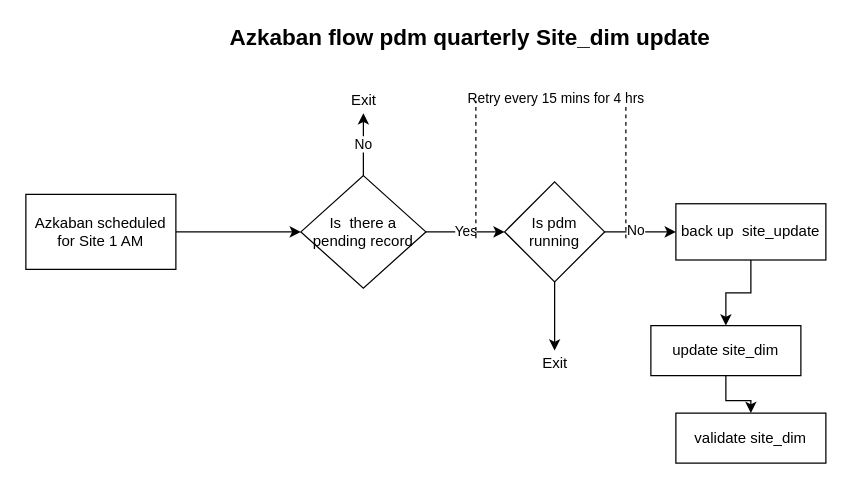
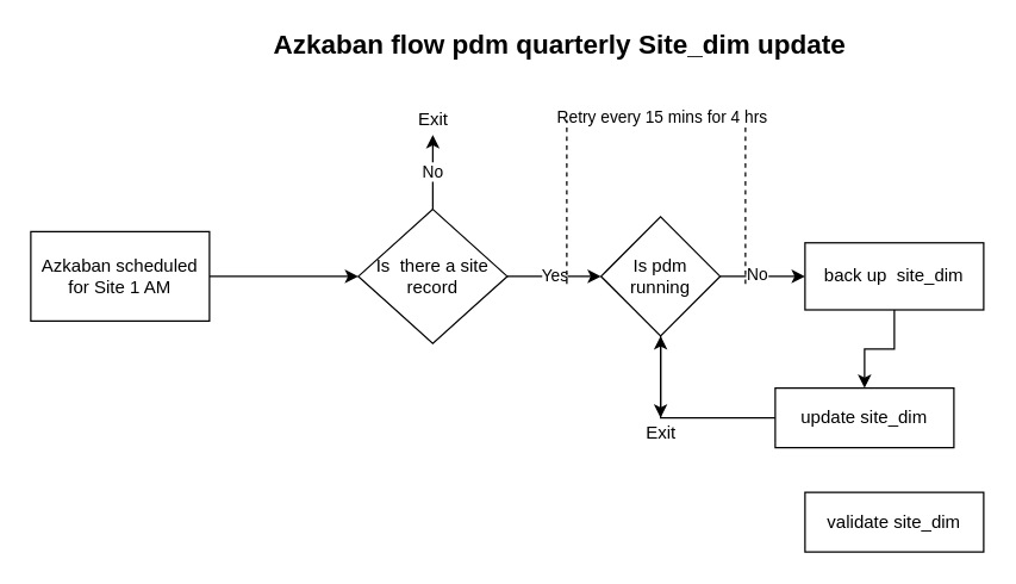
  <mxCell id="0" />
  <mxCell id="1" parent="0" />
  <mxCell id="2" style="edgeStyle=orthogonalEdgeStyle;rounded=0;orthogonalLoop=1;jettySize=auto;html=1;entryX=0;entryY=0.5;entryDx=0;entryDy=0;" parent="1" source="3" target="6" edge="1"><mxGeometry relative="1" as="geometry"><mxPoint x="250" y="180" as="targetPoint" /></mxGeometry></mxCell>
  <mxCell id="3" value="Azkaban scheduled for Site 1 AM" style="rounded=0;whiteSpace=wrap;html=1;" parent="1" vertex="1"><mxGeometry x="20" y="155" width="120" height="60" as="geometry" /></mxCell>
  <mxCell id="4" value="No" style="edgeStyle=orthogonalEdgeStyle;rounded=0;orthogonalLoop=1;jettySize=auto;html=1;" parent="1" source="6" target="7" edge="1"><mxGeometry relative="1" as="geometry" /></mxCell>
  <mxCell id="5" value="Yes" style="edgeStyle=orthogonalEdgeStyle;rounded=0;orthogonalLoop=1;jettySize=auto;html=1;" parent="1" source="6" target="11" edge="1"><mxGeometry relative="1" as="geometry" /></mxCell>
- <mxCell id="6" value="Is &amp;nbsp;there a pending record" style="rhombus;whiteSpace=wrap;html=1;" parent="1" vertex="1"><mxGeometry x="240" y="140" width="100" height="90" as="geometry" /></mxCell>
+ <mxCell id="6" value="Is &amp;nbsp;there a site record" style="rhombus;whiteSpace=wrap;html=1;" parent="1" vertex="1"><mxGeometry x="240" y="140" width="100" height="90" as="geometry" /></mxCell>
  <mxCell id="7" value="Exit" style="text;html=1;align=center;verticalAlign=middle;resizable=0;points=[];autosize=1;strokeColor=none;" parent="1" vertex="1"><mxGeometry x="270" y="70" width="40" height="20" as="geometry" /></mxCell>
  <mxCell id="8" value="" style="edgeStyle=orthogonalEdgeStyle;rounded=0;orthogonalLoop=1;jettySize=auto;html=1;" parent="1" source="11" target="13" edge="1"><mxGeometry relative="1" as="geometry"><Array as="points"><mxPoint x="500" y="185" /><mxPoint x="500" y="185" /></Array></mxGeometry></mxCell>
  <mxCell id="9" value="No" style="edgeLabel;html=1;align=center;verticalAlign=middle;resizable=0;points=[];" parent="8" vertex="1" connectable="0"><mxGeometry x="-0.143" y="2" relative="1" as="geometry"><mxPoint as="offset" /></mxGeometry></mxCell>
  <mxCell id="10" value="" style="edgeStyle=orthogonalEdgeStyle;rounded=0;orthogonalLoop=1;jettySize=auto;html=1;" parent="1" source="11" target="18" edge="1"><mxGeometry relative="1" as="geometry" /></mxCell>
  <mxCell id="11" value="Is pdm running" style="rhombus;whiteSpace=wrap;html=1;" parent="1" vertex="1"><mxGeometry x="403" y="145" width="80" height="80" as="geometry" /></mxCell>
  <mxCell id="12" value="" style="edgeStyle=orthogonalEdgeStyle;rounded=0;orthogonalLoop=1;jettySize=auto;html=1;" edge="1" parent="1" source="13" target="21"><mxGeometry relative="1" as="geometry" /></mxCell>
- <mxCell id="13" value="back up &amp;nbsp;site_update" style="rounded=0;whiteSpace=wrap;html=1;" parent="1" vertex="1"><mxGeometry x="540" y="162.5" width="120" height="45" as="geometry" /></mxCell>
+ <mxCell id="13" value="back up &amp;nbsp;site_dim" style="rounded=0;whiteSpace=wrap;html=1;" parent="1" vertex="1"><mxGeometry x="540" y="162.5" width="120" height="45" as="geometry" /></mxCell>
  <mxCell id="14" value="" style="endArrow=none;dashed=1;html=1;" parent="1" edge="1"><mxGeometry width="50" height="50" relative="1" as="geometry"><mxPoint x="500" y="190" as="sourcePoint" /><mxPoint x="500" y="80" as="targetPoint" /><Array as="points" /></mxGeometry></mxCell>
  <mxCell id="15" value="" style="endArrow=none;dashed=1;html=1;" parent="1" edge="1"><mxGeometry width="50" height="50" relative="1" as="geometry"><mxPoint x="380" y="80" as="sourcePoint" /><mxPoint x="500" y="80" as="targetPoint" /><Array as="points" /></mxGeometry></mxCell>
  <mxCell id="16" value="Retry every 15 mins for 4 hrs" style="edgeLabel;html=1;align=center;verticalAlign=middle;resizable=0;points=[];" parent="15" vertex="1" connectable="0"><mxGeometry x="-0.217" y="3" relative="1" as="geometry"><mxPoint x="16" as="offset" /></mxGeometry></mxCell>
  <mxCell id="17" value="" style="endArrow=none;dashed=1;html=1;" parent="1" edge="1"><mxGeometry width="50" height="50" relative="1" as="geometry"><mxPoint x="380" y="190" as="sourcePoint" /><mxPoint x="380" y="80" as="targetPoint" /></mxGeometry></mxCell>
  <mxCell id="18" value="Exit" style="text;html=1;align=center;verticalAlign=middle;resizable=0;points=[];autosize=1;strokeColor=none;" parent="1" vertex="1"><mxGeometry x="423" y="280" width="40" height="20" as="geometry" /></mxCell>
  <mxCell id="19" value="&lt;b&gt;&lt;font style=&quot;font-size: 18px&quot;&gt;Azkaban flow pdm quarterly Site_dim update&lt;/font&gt;&lt;/b&gt;" style="text;html=1;align=center;verticalAlign=middle;resizable=0;points=[];autosize=1;strokeColor=none;" parent="1" vertex="1"><mxGeometry x="180" y="20" width="390" height="20" as="geometry" /></mxCell>
- <mxCell id="20" value="" style="edgeStyle=orthogonalEdgeStyle;rounded=0;orthogonalLoop=1;jettySize=auto;html=1;" edge="1" parent="1" source="21" target="22"><mxGeometry relative="1" as="geometry" /></mxCell>
+ <mxCell id="20" value="" style="edgeStyle=orthogonalEdgeStyle;rounded=0;orthogonalLoop=1;jettySize=auto;html=1;" edge="1" parent="1" source="21" target="11"><mxGeometry relative="1" as="geometry" /></mxCell>
  <mxCell id="21" value="update site_dim" style="rounded=0;whiteSpace=wrap;html=1;" vertex="1" parent="1"><mxGeometry x="520" y="260" width="120" height="40" as="geometry" /></mxCell>
  <mxCell id="22" value="validate site_dim" style="rounded=0;whiteSpace=wrap;html=1;" vertex="1" parent="1"><mxGeometry x="540" y="330" width="120" height="40" as="geometry" /></mxCell>
  <mxCell id="23" style="edgeStyle=orthogonalEdgeStyle;rounded=0;orthogonalLoop=1;jettySize=auto;html=1;exitX=0.5;exitY=1;exitDx=0;exitDy=0;" edge="1" parent="1" source="22" target="22"><mxGeometry relative="1" as="geometry" /></mxCell>
